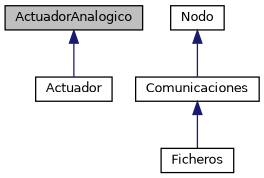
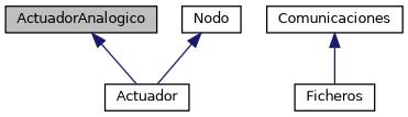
  digraph {
    node [color=black fillcolor=white fontname=Helvetica fontsize=10 shape=record style=filled]
    edge [color=midnightblue dir=back fontname=Helvetica fontsize=10 labelfontname=Helvetica labelfontsize=10 style=solid]
    n1 [fillcolor=grey75 fontcolor=black height=0.2 label=ActuadorAnalogico width=0.4]
    n2 [height=0.2 label=Actuador width=0.4]
    n3 [height=0.2 label=Nodo width=0.4]
    n4 [height=0.2 label=Ficheros width=0.4]
    n5 [height=0.2 label=Comunicaciones width=0.4]
    n1 -> n2
-   n3 -> n5
+   n3 -> n2
    n5 -> n4
  }
